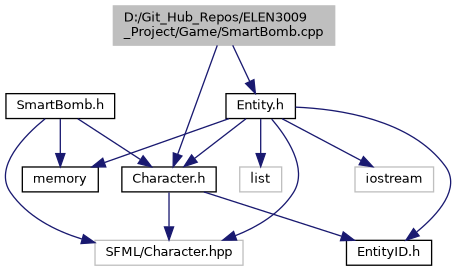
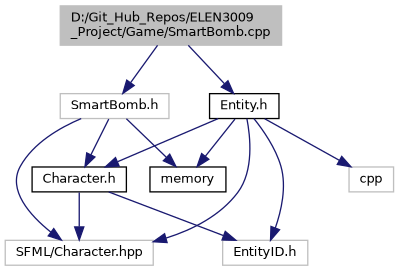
  digraph {
    node [color=black fillcolor=white fontname=Helvetica fontsize=10 shape=record style=filled]
    edge [color=midnightblue fontname=Helvetica fontsize=10 labelfontname=Helvetica labelfontsize=10 style=solid]
    n1 [color=grey75 fillcolor=grey75 fontcolor=black height=0.2 label="D:/Git_Hub_Repos/ELEN3009\l_Project/Game/SmartBomb.cpp" width=0.4]
-   n2 [height=0.2 label="SmartBomb.h" width=0.4]
+   n2 [color=grey75 height=0.2 label="SmartBomb.h" width=0.4]
    n3 [height=0.2 label="Entity.h" width=0.4]
    n4 [height=0.2 label="Character.h" width=0.4]
    n5 [color=grey75 height=0.2 label="SFML/Character.hpp" width=0.4]
    n6 [height=0.2 label=memory width=0.4]
-   n7 [height=0.2 label="EntityID.h" width=0.4]
-   n8 [color=grey75 height=0.2 label=iostream width=0.4]
-   n9 [color=grey75 height=0.2 label=list width=0.4]
-   n1 -> n4
+   n7 [color=grey75 height=0.2 label="EntityID.h" width=0.4]
+   n8 [color=grey75 height=0.2 label=cpp width=0.4]
+   n1 -> n2
    n1 -> n3
    n2 -> n4
    n2 -> n5
    n2 -> n6
    n3 -> n4
    n3 -> n5
    n3 -> n6
    n3 -> n7
    n3 -> n8
-   n3 -> n9
    n4 -> n5
    n4 -> n7
  }
